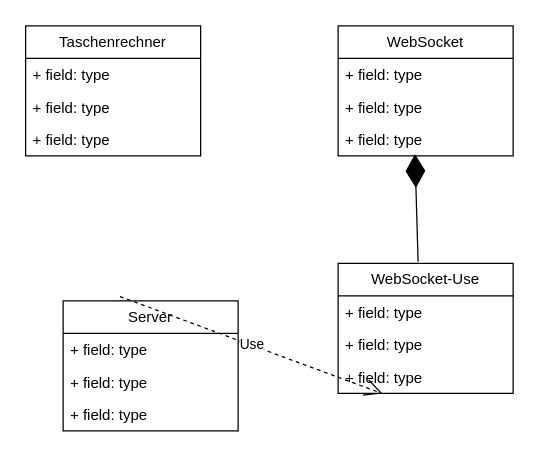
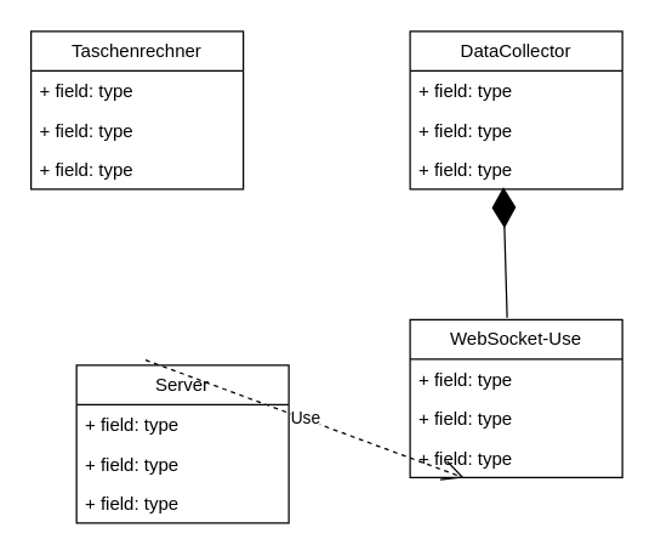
  <mxCell id="0" />
  <mxCell id="1" parent="0" />
  <mxCell id="2" value="Taschenrechner" style="swimlane;fontStyle=0;childLayout=stackLayout;horizontal=1;startSize=26;fillColor=none;horizontalStack=0;resizeParent=1;resizeParentMax=0;resizeLast=0;collapsible=1;marginBottom=0;whiteSpace=wrap;html=1;" parent="1" vertex="1"><mxGeometry x="20" y="20" width="140" height="104" as="geometry" /></mxCell>
  <mxCell id="3" value="+ field: type" style="text;strokeColor=none;fillColor=none;align=left;verticalAlign=top;spacingLeft=4;spacingRight=4;overflow=hidden;rotatable=0;points=[[0,0.5],[1,0.5]];portConstraint=eastwest;whiteSpace=wrap;html=1;" parent="2" vertex="1"><mxGeometry y="26" width="140" height="26" as="geometry" /></mxCell>
  <mxCell id="4" value="+ field: type" style="text;strokeColor=none;fillColor=none;align=left;verticalAlign=top;spacingLeft=4;spacingRight=4;overflow=hidden;rotatable=0;points=[[0,0.5],[1,0.5]];portConstraint=eastwest;whiteSpace=wrap;html=1;" parent="2" vertex="1"><mxGeometry y="52" width="140" height="26" as="geometry" /></mxCell>
  <mxCell id="5" value="+ field: type" style="text;strokeColor=none;fillColor=none;align=left;verticalAlign=top;spacingLeft=4;spacingRight=4;overflow=hidden;rotatable=0;points=[[0,0.5],[1,0.5]];portConstraint=eastwest;whiteSpace=wrap;html=1;" parent="2" vertex="1"><mxGeometry y="78" width="140" height="26" as="geometry" /></mxCell>
- <mxCell id="6" value="WebSocket" style="swimlane;fontStyle=0;childLayout=stackLayout;horizontal=1;startSize=26;fillColor=none;horizontalStack=0;resizeParent=1;resizeParentMax=0;resizeLast=0;collapsible=1;marginBottom=0;whiteSpace=wrap;html=1;" parent="1" vertex="1"><mxGeometry x="270" y="20" width="140" height="104" as="geometry" /></mxCell>
+ <mxCell id="6" value="DataCollector" style="swimlane;fontStyle=0;childLayout=stackLayout;horizontal=1;startSize=26;fillColor=none;horizontalStack=0;resizeParent=1;resizeParentMax=0;resizeLast=0;collapsible=1;marginBottom=0;whiteSpace=wrap;html=1;" parent="1" vertex="1"><mxGeometry x="270" y="20" width="140" height="104" as="geometry" /></mxCell>
  <mxCell id="7" value="+ field: type" style="text;strokeColor=none;fillColor=none;align=left;verticalAlign=top;spacingLeft=4;spacingRight=4;overflow=hidden;rotatable=0;points=[[0,0.5],[1,0.5]];portConstraint=eastwest;whiteSpace=wrap;html=1;" parent="6" vertex="1"><mxGeometry y="26" width="140" height="26" as="geometry" /></mxCell>
  <mxCell id="8" value="+ field: type" style="text;strokeColor=none;fillColor=none;align=left;verticalAlign=top;spacingLeft=4;spacingRight=4;overflow=hidden;rotatable=0;points=[[0,0.5],[1,0.5]];portConstraint=eastwest;whiteSpace=wrap;html=1;" parent="6" vertex="1"><mxGeometry y="52" width="140" height="26" as="geometry" /></mxCell>
  <mxCell id="9" value="+ field: type" style="text;strokeColor=none;fillColor=none;align=left;verticalAlign=top;spacingLeft=4;spacingRight=4;overflow=hidden;rotatable=0;points=[[0,0.5],[1,0.5]];portConstraint=eastwest;whiteSpace=wrap;html=1;" parent="6" vertex="1"><mxGeometry y="78" width="140" height="26" as="geometry" /></mxCell>
  <mxCell id="10" value="WebSocket-Use" style="swimlane;fontStyle=0;childLayout=stackLayout;horizontal=1;startSize=26;fillColor=none;horizontalStack=0;resizeParent=1;resizeParentMax=0;resizeLast=0;collapsible=1;marginBottom=0;whiteSpace=wrap;html=1;" parent="1" vertex="1"><mxGeometry x="270" y="210" width="140" height="104" as="geometry" /></mxCell>
  <mxCell id="11" value="+ field: type" style="text;strokeColor=none;fillColor=none;align=left;verticalAlign=top;spacingLeft=4;spacingRight=4;overflow=hidden;rotatable=0;points=[[0,0.5],[1,0.5]];portConstraint=eastwest;whiteSpace=wrap;html=1;" parent="10" vertex="1"><mxGeometry y="26" width="140" height="26" as="geometry" /></mxCell>
  <mxCell id="12" value="+ field: type" style="text;strokeColor=none;fillColor=none;align=left;verticalAlign=top;spacingLeft=4;spacingRight=4;overflow=hidden;rotatable=0;points=[[0,0.5],[1,0.5]];portConstraint=eastwest;whiteSpace=wrap;html=1;" parent="10" vertex="1"><mxGeometry y="52" width="140" height="26" as="geometry" /></mxCell>
  <mxCell id="13" value="+ field: type" style="text;strokeColor=none;fillColor=none;align=left;verticalAlign=top;spacingLeft=4;spacingRight=4;overflow=hidden;rotatable=0;points=[[0,0.5],[1,0.5]];portConstraint=eastwest;whiteSpace=wrap;html=1;" parent="10" vertex="1"><mxGeometry y="78" width="140" height="26" as="geometry" /></mxCell>
  <mxCell id="14" value="" style="endArrow=diamondThin;endFill=1;endSize=24;html=1;rounded=0;exitX=0.457;exitY=-0.013;exitDx=0;exitDy=0;exitPerimeter=0;entryX=0.439;entryY=0.948;entryDx=0;entryDy=0;entryPerimeter=0;" parent="1" source="10" target="9" edge="1"><mxGeometry width="160" relative="1" as="geometry"><mxPoint x="240" y="100" as="sourcePoint" /><mxPoint x="400" y="100" as="targetPoint" /></mxGeometry></mxCell>
  <mxCell id="15" value="Server" style="swimlane;fontStyle=0;childLayout=stackLayout;horizontal=1;startSize=26;fillColor=none;horizontalStack=0;resizeParent=1;resizeParentMax=0;resizeLast=0;collapsible=1;marginBottom=0;whiteSpace=wrap;html=1;" parent="1" vertex="1"><mxGeometry x="50" y="240" width="140" height="104" as="geometry" /></mxCell>
  <mxCell id="16" value="+ field: type" style="text;strokeColor=none;fillColor=none;align=left;verticalAlign=top;spacingLeft=4;spacingRight=4;overflow=hidden;rotatable=0;points=[[0,0.5],[1,0.5]];portConstraint=eastwest;whiteSpace=wrap;html=1;" parent="15" vertex="1"><mxGeometry y="26" width="140" height="26" as="geometry" /></mxCell>
  <mxCell id="17" value="+ field: type" style="text;strokeColor=none;fillColor=none;align=left;verticalAlign=top;spacingLeft=4;spacingRight=4;overflow=hidden;rotatable=0;points=[[0,0.5],[1,0.5]];portConstraint=eastwest;whiteSpace=wrap;html=1;" parent="15" vertex="1"><mxGeometry y="52" width="140" height="26" as="geometry" /></mxCell>
  <mxCell id="18" value="+ field: type" style="text;strokeColor=none;fillColor=none;align=left;verticalAlign=top;spacingLeft=4;spacingRight=4;overflow=hidden;rotatable=0;points=[[0,0.5],[1,0.5]];portConstraint=eastwest;whiteSpace=wrap;html=1;" parent="15" vertex="1"><mxGeometry y="78" width="140" height="26" as="geometry" /></mxCell>
  <mxCell id="19" value="Use" style="endArrow=open;endSize=12;dashed=1;html=1;rounded=0;exitX=0.325;exitY=-0.033;exitDx=0;exitDy=0;exitPerimeter=0;entryX=0.253;entryY=1.006;entryDx=0;entryDy=0;entryPerimeter=0;" parent="1" source="15" target="13" edge="1"><mxGeometry width="160" relative="1" as="geometry"><mxPoint x="240" y="270" as="sourcePoint" /><mxPoint x="400" y="270" as="targetPoint" /></mxGeometry></mxCell>
